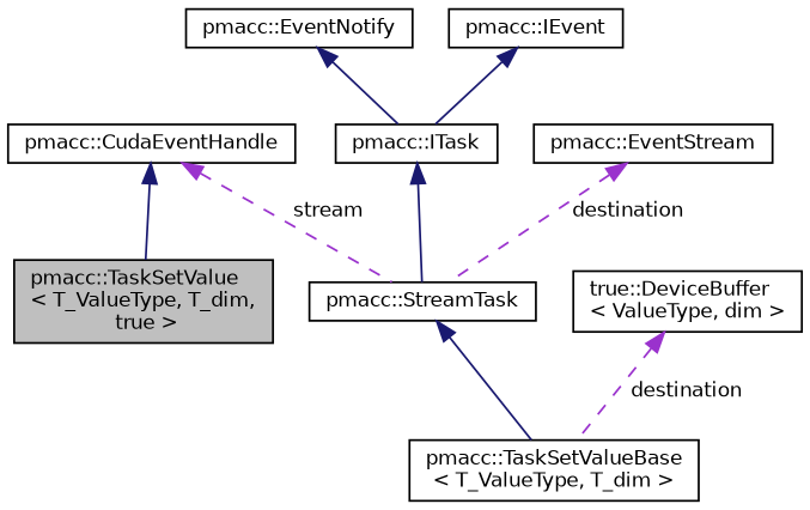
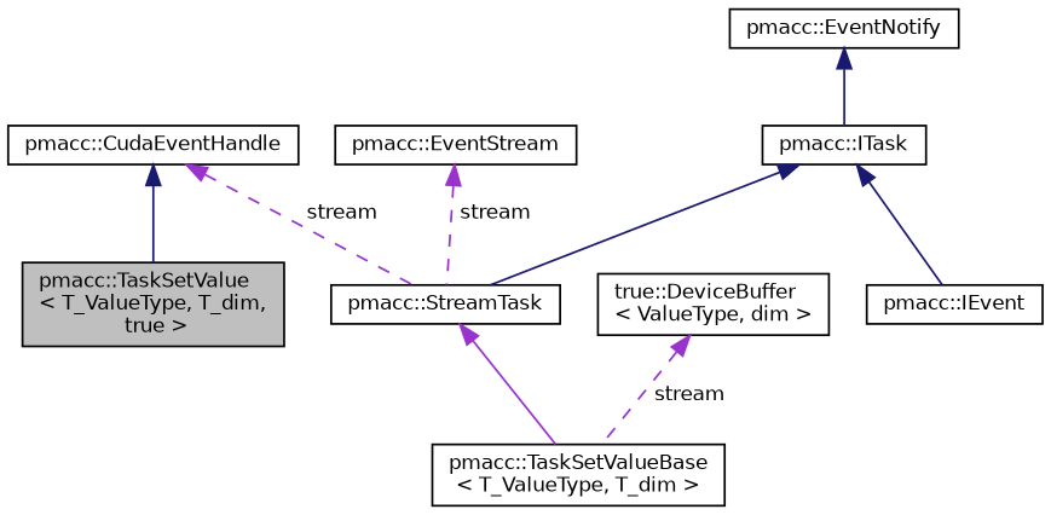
  digraph {
    node [color=black fillcolor=white fontname=Helvetica fontsize=10 shape=record style=filled]
    edge [color=midnightblue dir=back fontname=Helvetica fontsize=10 labelfontname=Helvetica labelfontsize=10 style=solid]
    n1 [fillcolor=grey75 fontcolor=black height=0.2 label="pmacc::TaskSetValue\l\< T_ValueType, T_dim,\l true \>" width=0.4]
    n2 [height=0.2 label="pmacc::TaskSetValueBase\l\< T_ValueType, T_dim \>" width=0.4]
    n3 [height=0.2 label="pmacc::StreamTask" width=0.4]
    n4 [height=0.2 label="pmacc::ITask" width=0.4]
    n5 [height=0.2 label="pmacc::EventNotify" width=0.4]
    n6 [height=0.2 label="pmacc::IEvent" width=0.4]
    n7 [height=0.2 label="pmacc::EventStream" width=0.4]
    n8 [height=0.2 label="pmacc::CudaEventHandle" width=0.4]
    n9 [height=0.2 label="true::DeviceBuffer\l\< ValueType, dim \>" width=0.4]
-   n3 -> n2
+   n3 -> n2 [color=darkorchid3]
    n4 -> n3
    n5 -> n4
-   n6 -> n4
-   n7 -> n3 [color=darkorchid3 label=" destination" style=dashed]
+   n4 -> n6
+   n7 -> n3 [color=darkorchid3 label=" stream" style=dashed]
    n8 -> n1
    n8 -> n3 [color=darkorchid3 label=" stream" style=dashed]
-   n9 -> n2 [color=darkorchid3 label=" destination" style=dashed]
+   n9 -> n2 [color=darkorchid3 label=" stream" style=dashed]
  }
